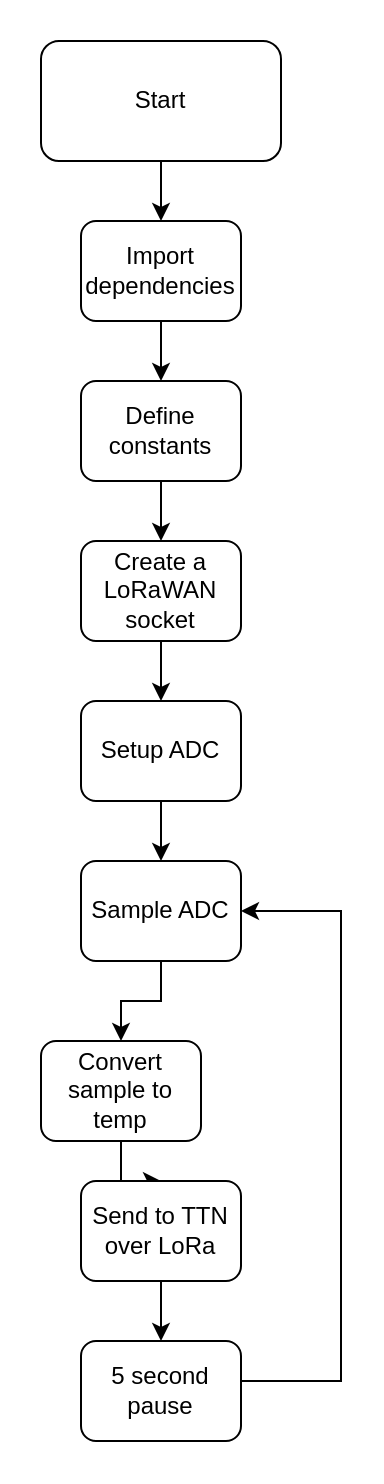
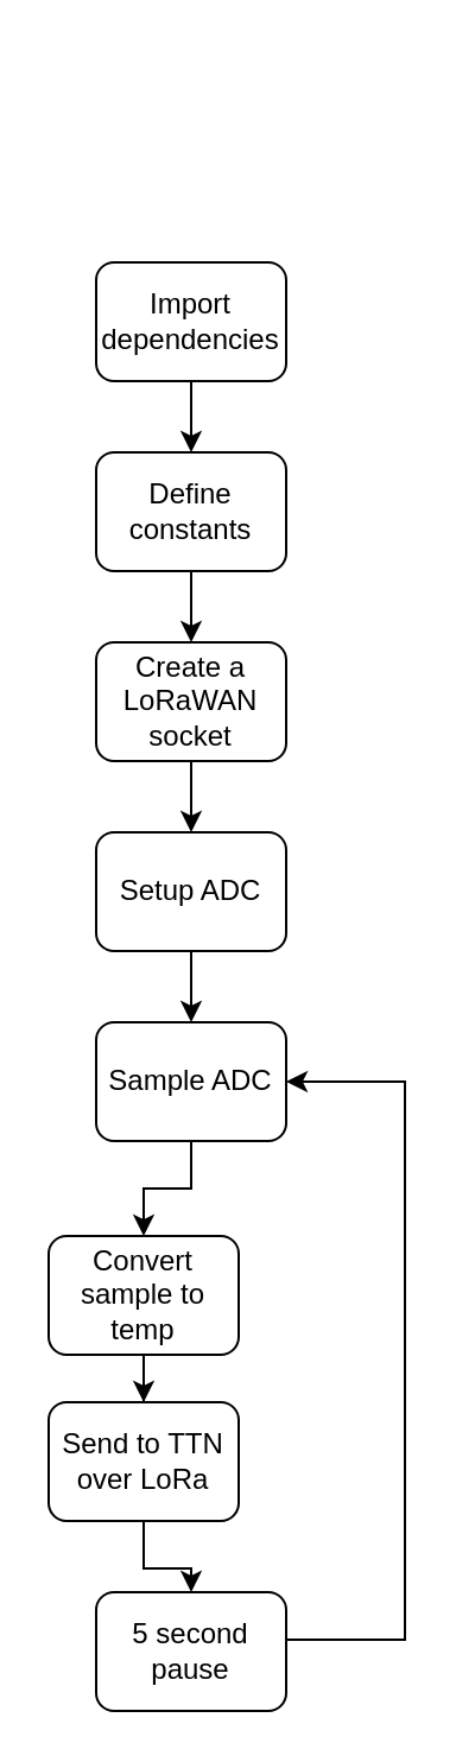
  <mxCell id="0" />
  <mxCell id="1" parent="0" />
- <mxCell id="2" style="edgeStyle=orthogonalEdgeStyle;rounded=0;orthogonalLoop=1;jettySize=auto;html=1;entryX=0.5;entryY=0;entryDx=0;entryDy=0;" edge="1" parent="1" source="3" target="5"><mxGeometry relative="1" as="geometry" /></mxCell>
- <mxCell id="3" value="Start" style="rounded=1;whiteSpace=wrap;html=1;" vertex="1" parent="1"><mxGeometry x="20" y="20" width="120" height="60" as="geometry" /></mxCell>
  <mxCell id="4" style="edgeStyle=orthogonalEdgeStyle;rounded=0;orthogonalLoop=1;jettySize=auto;html=1;entryX=0.5;entryY=0;entryDx=0;entryDy=0;" edge="1" parent="1" source="5" target="7"><mxGeometry relative="1" as="geometry" /></mxCell>
  <mxCell id="5" value="Import&lt;br&gt;dependencies" style="rounded=1;whiteSpace=wrap;html=1;" vertex="1" parent="1"><mxGeometry x="40" y="110" width="80" height="50" as="geometry" /></mxCell>
  <mxCell id="6" style="edgeStyle=orthogonalEdgeStyle;rounded=0;orthogonalLoop=1;jettySize=auto;html=1;entryX=0.5;entryY=0;entryDx=0;entryDy=0;" edge="1" parent="1" source="7" target="9"><mxGeometry relative="1" as="geometry" /></mxCell>
  <mxCell id="7" value="Define constants" style="rounded=1;whiteSpace=wrap;html=1;" vertex="1" parent="1"><mxGeometry x="40" y="190" width="80" height="50" as="geometry" /></mxCell>
  <mxCell id="8" style="edgeStyle=orthogonalEdgeStyle;rounded=0;orthogonalLoop=1;jettySize=auto;html=1;entryX=0.5;entryY=0;entryDx=0;entryDy=0;" edge="1" parent="1" source="9" target="11"><mxGeometry relative="1" as="geometry" /></mxCell>
  <mxCell id="9" value="Create a LoRaWAN socket" style="rounded=1;whiteSpace=wrap;html=1;" vertex="1" parent="1"><mxGeometry x="40" y="270" width="80" height="50" as="geometry" /></mxCell>
  <mxCell id="10" style="edgeStyle=orthogonalEdgeStyle;rounded=0;orthogonalLoop=1;jettySize=auto;html=1;entryX=0.5;entryY=0;entryDx=0;entryDy=0;" edge="1" parent="1" source="11" target="13"><mxGeometry relative="1" as="geometry" /></mxCell>
  <mxCell id="11" value="Setup ADC" style="rounded=1;whiteSpace=wrap;html=1;" vertex="1" parent="1"><mxGeometry x="40" y="350" width="80" height="50" as="geometry" /></mxCell>
  <mxCell id="12" style="edgeStyle=orthogonalEdgeStyle;rounded=0;orthogonalLoop=1;jettySize=auto;html=1;entryX=0.5;entryY=0;entryDx=0;entryDy=0;" edge="1" parent="1" source="13" target="15"><mxGeometry relative="1" as="geometry" /></mxCell>
  <mxCell id="13" value="Sample ADC" style="rounded=1;whiteSpace=wrap;html=1;" vertex="1" parent="1"><mxGeometry x="40" y="430" width="80" height="50" as="geometry" /></mxCell>
  <mxCell id="14" style="edgeStyle=orthogonalEdgeStyle;rounded=0;orthogonalLoop=1;jettySize=auto;html=1;entryX=0.5;entryY=0;entryDx=0;entryDy=0;" edge="1" parent="1" source="15" target="17"><mxGeometry relative="1" as="geometry" /></mxCell>
  <mxCell id="15" value="Convert sample to temp" style="rounded=1;whiteSpace=wrap;html=1;" vertex="1" parent="1"><mxGeometry x="20" y="520" width="80" height="50" as="geometry" /></mxCell>
  <mxCell id="16" style="edgeStyle=orthogonalEdgeStyle;rounded=0;orthogonalLoop=1;jettySize=auto;html=1;entryX=0.5;entryY=0;entryDx=0;entryDy=0;" edge="1" parent="1" source="17" target="19"><mxGeometry relative="1" as="geometry" /></mxCell>
- <mxCell id="17" value="Send to TTN over LoRa" style="rounded=1;whiteSpace=wrap;html=1;" vertex="1" parent="1"><mxGeometry x="40" y="590" width="80" height="50" as="geometry" /></mxCell>
+ <mxCell id="17" value="Send to TTN over LoRa" style="rounded=1;whiteSpace=wrap;html=1;" vertex="1" parent="1"><mxGeometry x="20" y="590" width="80" height="50" as="geometry" /></mxCell>
  <mxCell id="18" style="edgeStyle=orthogonalEdgeStyle;rounded=0;orthogonalLoop=1;jettySize=auto;html=1;entryX=1;entryY=0.5;entryDx=0;entryDy=0;" edge="1" parent="1" source="19" target="13"><mxGeometry relative="1" as="geometry"><mxPoint x="210" y="450" as="targetPoint" /><Array as="points"><mxPoint x="80" y="690" /><mxPoint x="170" y="690" /><mxPoint x="170" y="455" /></Array></mxGeometry></mxCell>
  <mxCell id="19" value="5 second pause" style="rounded=1;whiteSpace=wrap;html=1;" vertex="1" parent="1"><mxGeometry x="40" y="670" width="80" height="50" as="geometry" /></mxCell>
